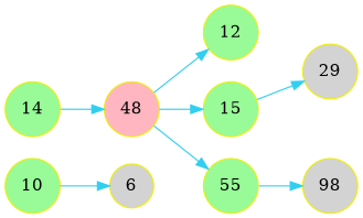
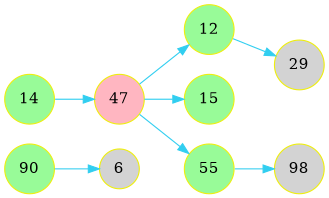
  digraph {
    rankdir=LR
    node [color="#EEEEE" fillcolor=palegreen shape=circle style=filled]
    edge [color="#31CEF0"]
    n1 [fillcolor=lightgrey label=6]
-   10
-   48 [fillcolor=lightpink]
+   10 [label=90]
+   48 [fillcolor=lightpink label=47]
    14
    12
    15
    55
    n8 [fillcolor=lightgrey label=29]
    98 [fillcolor=lightgrey]
    10 -> n1
    48 -> 12
    48 -> 15
    48 -> 55
    14 -> 48
-   15 -> n8
+   12 -> n8
    55 -> 98
  }
